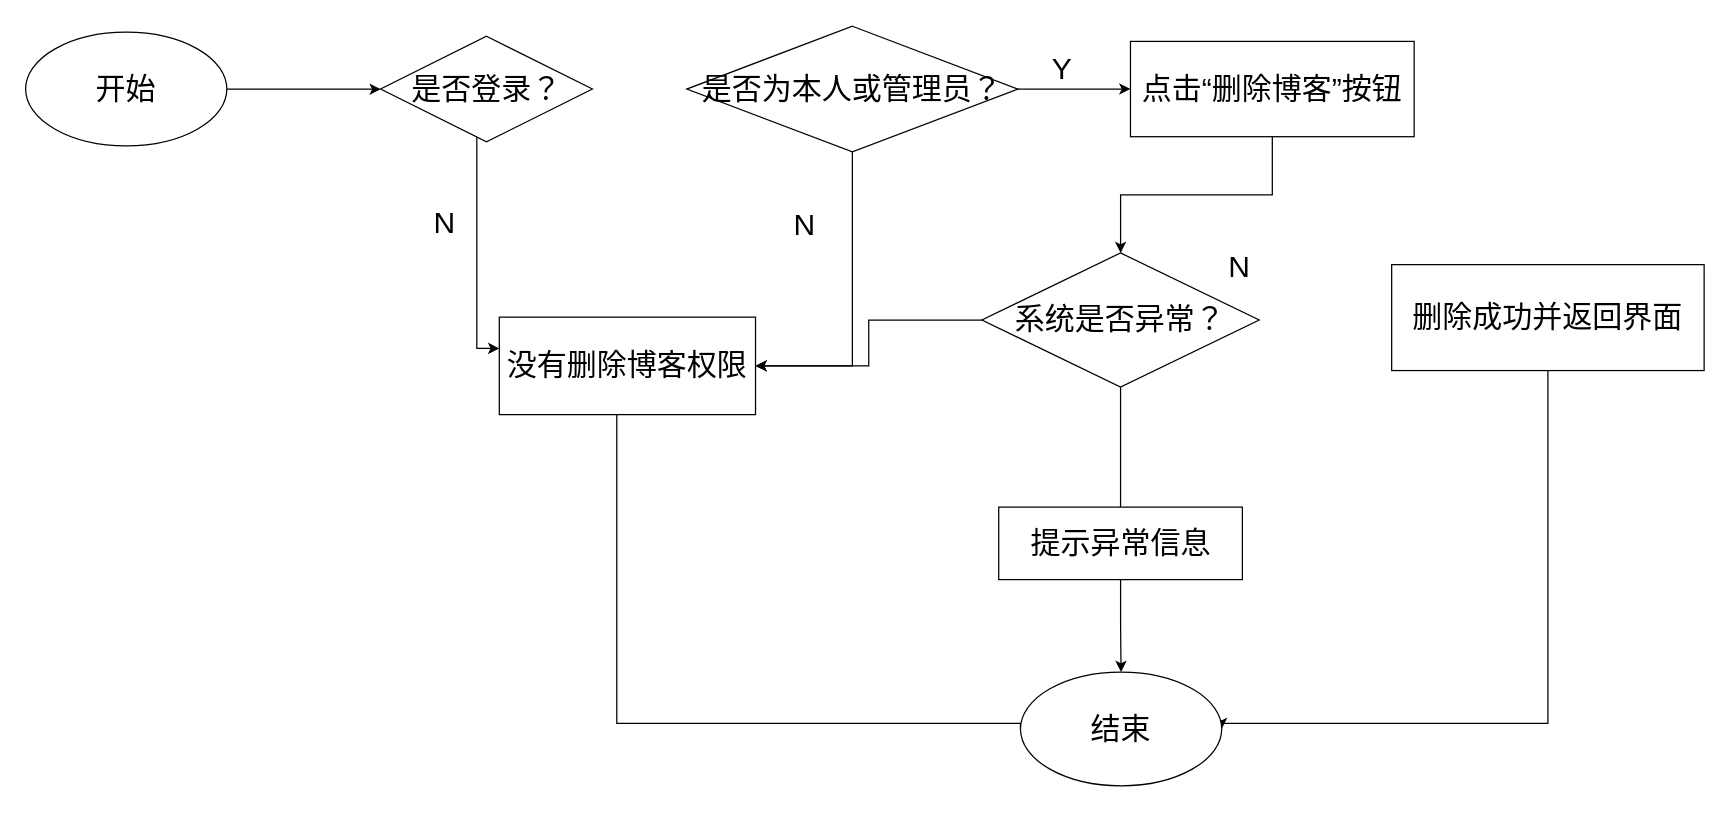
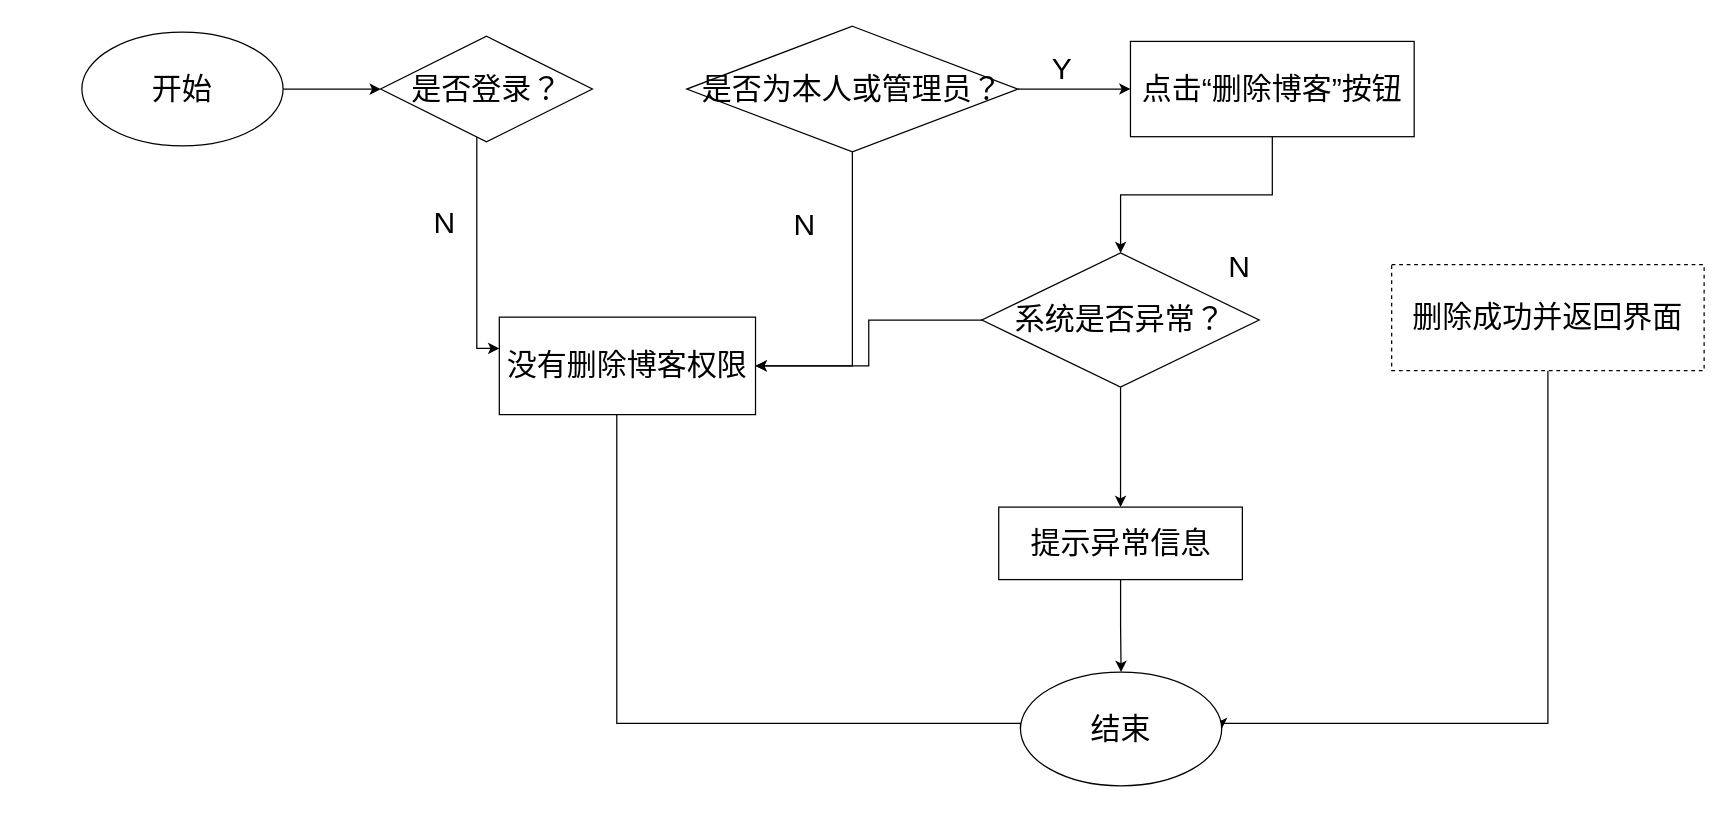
  <mxCell id="0" />
  <mxCell id="1" parent="0" />
  <mxCell id="2" value="" style="edgeStyle=orthogonalEdgeStyle;rounded=0;orthogonalLoop=1;jettySize=auto;html=1;" edge="1" parent="1" source="3" target="5"><mxGeometry relative="1" as="geometry" /></mxCell>
- <mxCell id="3" value="&lt;font style=&quot;font-size: 24px&quot;&gt;开始&lt;/font&gt;" style="ellipse;whiteSpace=wrap;html=1;" vertex="1" parent="1"><mxGeometry x="20" y="25" width="161" height="91" as="geometry" /></mxCell>
+ <mxCell id="3" value="&lt;font style=&quot;font-size: 24px&quot;&gt;开始&lt;/font&gt;" style="ellipse;whiteSpace=wrap;html=1;" vertex="1" parent="1"><mxGeometry x="65" y="25" width="161" height="91" as="geometry" /></mxCell>
  <mxCell id="4" value="" style="edgeStyle=orthogonalEdgeStyle;rounded=0;orthogonalLoop=1;jettySize=auto;html=1;" edge="1" parent="1" source="5" target="10"><mxGeometry relative="1" as="geometry"><Array as="points"><mxPoint x="381" y="278" /></Array></mxGeometry></mxCell>
  <mxCell id="5" value="&lt;font style=&quot;font-size: 24px&quot;&gt;是否登录？&lt;/font&gt;" style="rhombus;whiteSpace=wrap;html=1;" vertex="1" parent="1"><mxGeometry x="304" y="28.25" width="169.5" height="84.5" as="geometry" /></mxCell>
  <mxCell id="6" value="" style="edgeStyle=orthogonalEdgeStyle;rounded=0;orthogonalLoop=1;jettySize=auto;html=1;" edge="1" parent="1" source="8" target="14"><mxGeometry relative="1" as="geometry" /></mxCell>
  <mxCell id="7" style="edgeStyle=orthogonalEdgeStyle;rounded=0;orthogonalLoop=1;jettySize=auto;html=1;entryX=1;entryY=0.5;entryDx=0;entryDy=0;" edge="1" parent="1" source="8" target="10"><mxGeometry relative="1" as="geometry" /></mxCell>
  <mxCell id="8" value="&lt;font style=&quot;font-size: 24px&quot;&gt;是否为本人或管理员？&lt;/font&gt;" style="rhombus;whiteSpace=wrap;html=1;" vertex="1" parent="1"><mxGeometry x="549" y="20.25" width="265" height="100.5" as="geometry" /></mxCell>
  <mxCell id="9" style="edgeStyle=orthogonalEdgeStyle;rounded=0;orthogonalLoop=1;jettySize=auto;html=1;entryX=0;entryY=0.5;entryDx=0;entryDy=0;endArrow=none;" edge="1" parent="1" source="10" target="24"><mxGeometry relative="1" as="geometry"><Array as="points"><mxPoint x="493" y="578" /></Array></mxGeometry></mxCell>
  <mxCell id="10" value="&lt;font style=&quot;font-size: 24px&quot;&gt;没有删除博客权限&lt;/font&gt;" style="whiteSpace=wrap;html=1;" vertex="1" parent="1"><mxGeometry x="399" y="253" width="205" height="78" as="geometry" /></mxCell>
  <mxCell id="11" value="&lt;font style=&quot;font-size: 24px&quot;&gt;N&lt;/font&gt;" style="text;html=1;align=center;verticalAlign=middle;resizable=0;points=[];autosize=1;strokeColor=none;fillColor=none;" vertex="1" parent="1"><mxGeometry x="341" y="167" width="28" height="22" as="geometry" /></mxCell>
  <mxCell id="12" value="&lt;font style=&quot;font-size: 24px&quot;&gt;N&lt;/font&gt;" style="text;html=1;align=center;verticalAlign=middle;resizable=0;points=[];autosize=1;strokeColor=none;fillColor=none;" vertex="1" parent="1"><mxGeometry x="629" y="169" width="28" height="22" as="geometry" /></mxCell>
  <mxCell id="13" value="" style="edgeStyle=orthogonalEdgeStyle;rounded=0;orthogonalLoop=1;jettySize=auto;html=1;" edge="1" parent="1" source="14" target="17"><mxGeometry relative="1" as="geometry" /></mxCell>
  <mxCell id="14" value="&lt;font style=&quot;font-size: 24px&quot;&gt;点击“删除博客”按钮&lt;/font&gt;" style="whiteSpace=wrap;html=1;" vertex="1" parent="1"><mxGeometry x="904" y="32.38" width="227" height="76.25" as="geometry" /></mxCell>
- <mxCell id="15" value="" style="edgeStyle=orthogonalEdgeStyle;rounded=0;orthogonalLoop=1;jettySize=auto;html=1;endArrow=none;" edge="1" parent="1" source="17" target="19"><mxGeometry relative="1" as="geometry" /></mxCell>
+ <mxCell id="15" value="" style="edgeStyle=orthogonalEdgeStyle;rounded=0;orthogonalLoop=1;jettySize=auto;html=1;" edge="1" parent="1" source="17" target="19"><mxGeometry relative="1" as="geometry" /></mxCell>
  <mxCell id="16" value="" style="edgeStyle=orthogonalEdgeStyle;rounded=0;orthogonalLoop=1;jettySize=auto;html=1;" edge="1" parent="1" source="17" target="10"><mxGeometry relative="1" as="geometry" /></mxCell>
  <mxCell id="17" value="&lt;font style=&quot;font-size: 24px&quot;&gt;系统是否异常？&lt;/font&gt;" style="rhombus;whiteSpace=wrap;html=1;" vertex="1" parent="1"><mxGeometry x="785.13" y="201.63" width="221.87" height="107.37" as="geometry" /></mxCell>
  <mxCell id="18" style="edgeStyle=orthogonalEdgeStyle;rounded=0;orthogonalLoop=1;jettySize=auto;html=1;" edge="1" parent="1" source="19" target="24"><mxGeometry relative="1" as="geometry" /></mxCell>
  <mxCell id="19" value="&lt;font style=&quot;font-size: 24px&quot;&gt;提示异常信息&lt;/font&gt;" style="whiteSpace=wrap;html=1;" vertex="1" parent="1"><mxGeometry x="798.6" y="405" width="194.94" height="58" as="geometry" /></mxCell>
  <mxCell id="20" style="edgeStyle=orthogonalEdgeStyle;rounded=0;orthogonalLoop=1;jettySize=auto;html=1;entryX=1;entryY=0.5;entryDx=0;entryDy=0;" edge="1" parent="1" source="21" target="24"><mxGeometry relative="1" as="geometry"><Array as="points"><mxPoint x="1238" y="578" /></Array></mxGeometry></mxCell>
- <mxCell id="21" value="&lt;font style=&quot;font-size: 24px&quot;&gt;删除成功并返回界面&lt;/font&gt;" style="whiteSpace=wrap;html=1;" vertex="1" parent="1"><mxGeometry x="1113" y="211" width="250" height="84.75" as="geometry" /></mxCell>
+ <mxCell id="21" value="&lt;font style=&quot;font-size: 24px&quot;&gt;删除成功并返回界面&lt;/font&gt;" style="whiteSpace=wrap;html=1;dashed=1;" vertex="1" parent="1"><mxGeometry x="1113" y="211" width="250" height="84.75" as="geometry" /></mxCell>
  <mxCell id="22" value="&lt;font style=&quot;font-size: 24px&quot;&gt;N&lt;/font&gt;" style="text;html=1;align=center;verticalAlign=middle;resizable=0;points=[];autosize=1;strokeColor=none;fillColor=none;" vertex="1" parent="1"><mxGeometry x="977" y="201.63" width="28" height="22" as="geometry" /></mxCell>
  <mxCell id="23" value="&lt;font style=&quot;font-size: 24px&quot;&gt;Y&lt;/font&gt;" style="text;html=1;align=center;verticalAlign=middle;resizable=0;points=[];autosize=1;strokeColor=none;fillColor=none;" vertex="1" parent="1"><mxGeometry x="836" y="44" width="26" height="22" as="geometry" /></mxCell>
  <mxCell id="24" value="&lt;font style=&quot;font-size: 24px&quot;&gt;结束&lt;/font&gt;" style="ellipse;whiteSpace=wrap;html=1;" vertex="1" parent="1"><mxGeometry x="816" y="537" width="161" height="91" as="geometry" /></mxCell>
